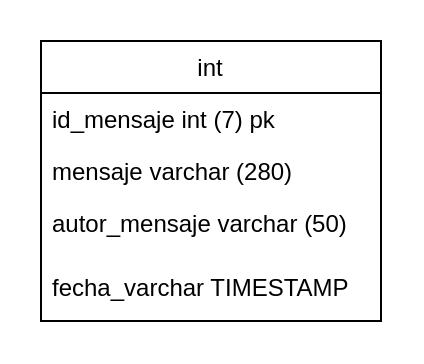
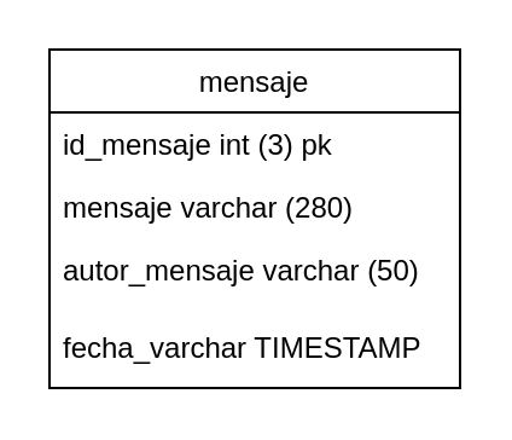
  <mxCell id="0" />
  <mxCell id="1" parent="0" />
- <mxCell id="2" value="int" style="swimlane;fontStyle=0;childLayout=stackLayout;horizontal=1;startSize=26;horizontalStack=0;resizeParent=1;resizeParentMax=0;resizeLast=0;collapsible=1;marginBottom=0;" parent="1" vertex="1"><mxGeometry x="20" y="20" width="170" height="140" as="geometry" /></mxCell>
- <mxCell id="3" value="id_mensaje int (7) pk&#10;" style="text;strokeColor=none;fillColor=none;align=left;verticalAlign=top;spacingLeft=4;spacingRight=4;overflow=hidden;rotatable=0;points=[[0,0.5],[1,0.5]];portConstraint=eastwest;" parent="2" vertex="1"><mxGeometry y="26" width="170" height="26" as="geometry" /></mxCell>
+ <mxCell id="2" value="mensaje" style="swimlane;fontStyle=0;childLayout=stackLayout;horizontal=1;startSize=26;horizontalStack=0;resizeParent=1;resizeParentMax=0;resizeLast=0;collapsible=1;marginBottom=0;" parent="1" vertex="1"><mxGeometry x="20" y="20" width="170" height="140" as="geometry" /></mxCell>
+ <mxCell id="3" value="id_mensaje int (3) pk&#10;" style="text;strokeColor=none;fillColor=none;align=left;verticalAlign=top;spacingLeft=4;spacingRight=4;overflow=hidden;rotatable=0;points=[[0,0.5],[1,0.5]];portConstraint=eastwest;" parent="2" vertex="1"><mxGeometry y="26" width="170" height="26" as="geometry" /></mxCell>
  <mxCell id="4" value="mensaje varchar (280)" style="text;strokeColor=none;fillColor=none;align=left;verticalAlign=top;spacingLeft=4;spacingRight=4;overflow=hidden;rotatable=0;points=[[0,0.5],[1,0.5]];portConstraint=eastwest;" parent="2" vertex="1"><mxGeometry y="52" width="170" height="26" as="geometry" /></mxCell>
  <mxCell id="5" value="autor_mensaje varchar (50) " style="text;strokeColor=none;fillColor=none;align=left;verticalAlign=top;spacingLeft=4;spacingRight=4;overflow=hidden;rotatable=0;points=[[0,0.5],[1,0.5]];portConstraint=eastwest;" parent="2" vertex="1"><mxGeometry y="78" width="170" height="32" as="geometry" /></mxCell>
  <mxCell id="6" value="fecha_varchar TIMESTAMP" style="text;strokeColor=none;fillColor=none;spacingLeft=4;spacingRight=4;overflow=hidden;rotatable=0;points=[[0,0.5],[1,0.5]];portConstraint=eastwest;fontSize=12;" parent="2" vertex="1"><mxGeometry y="110" width="170" height="30" as="geometry" /></mxCell>
